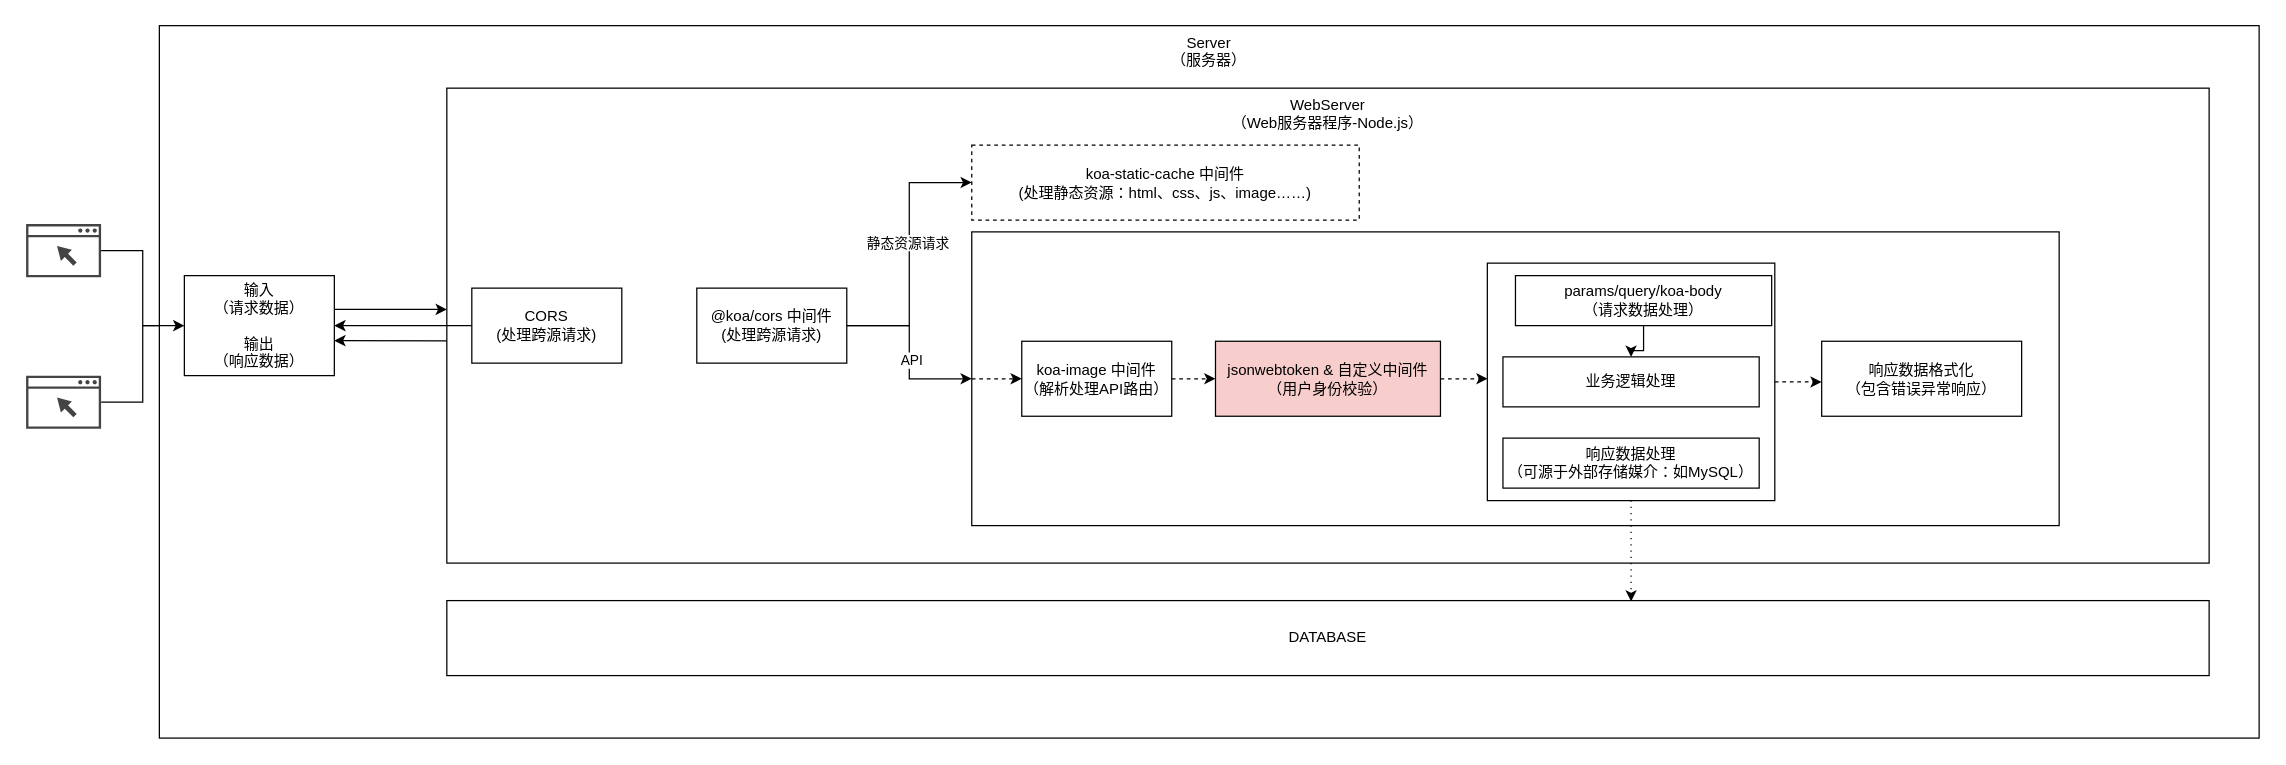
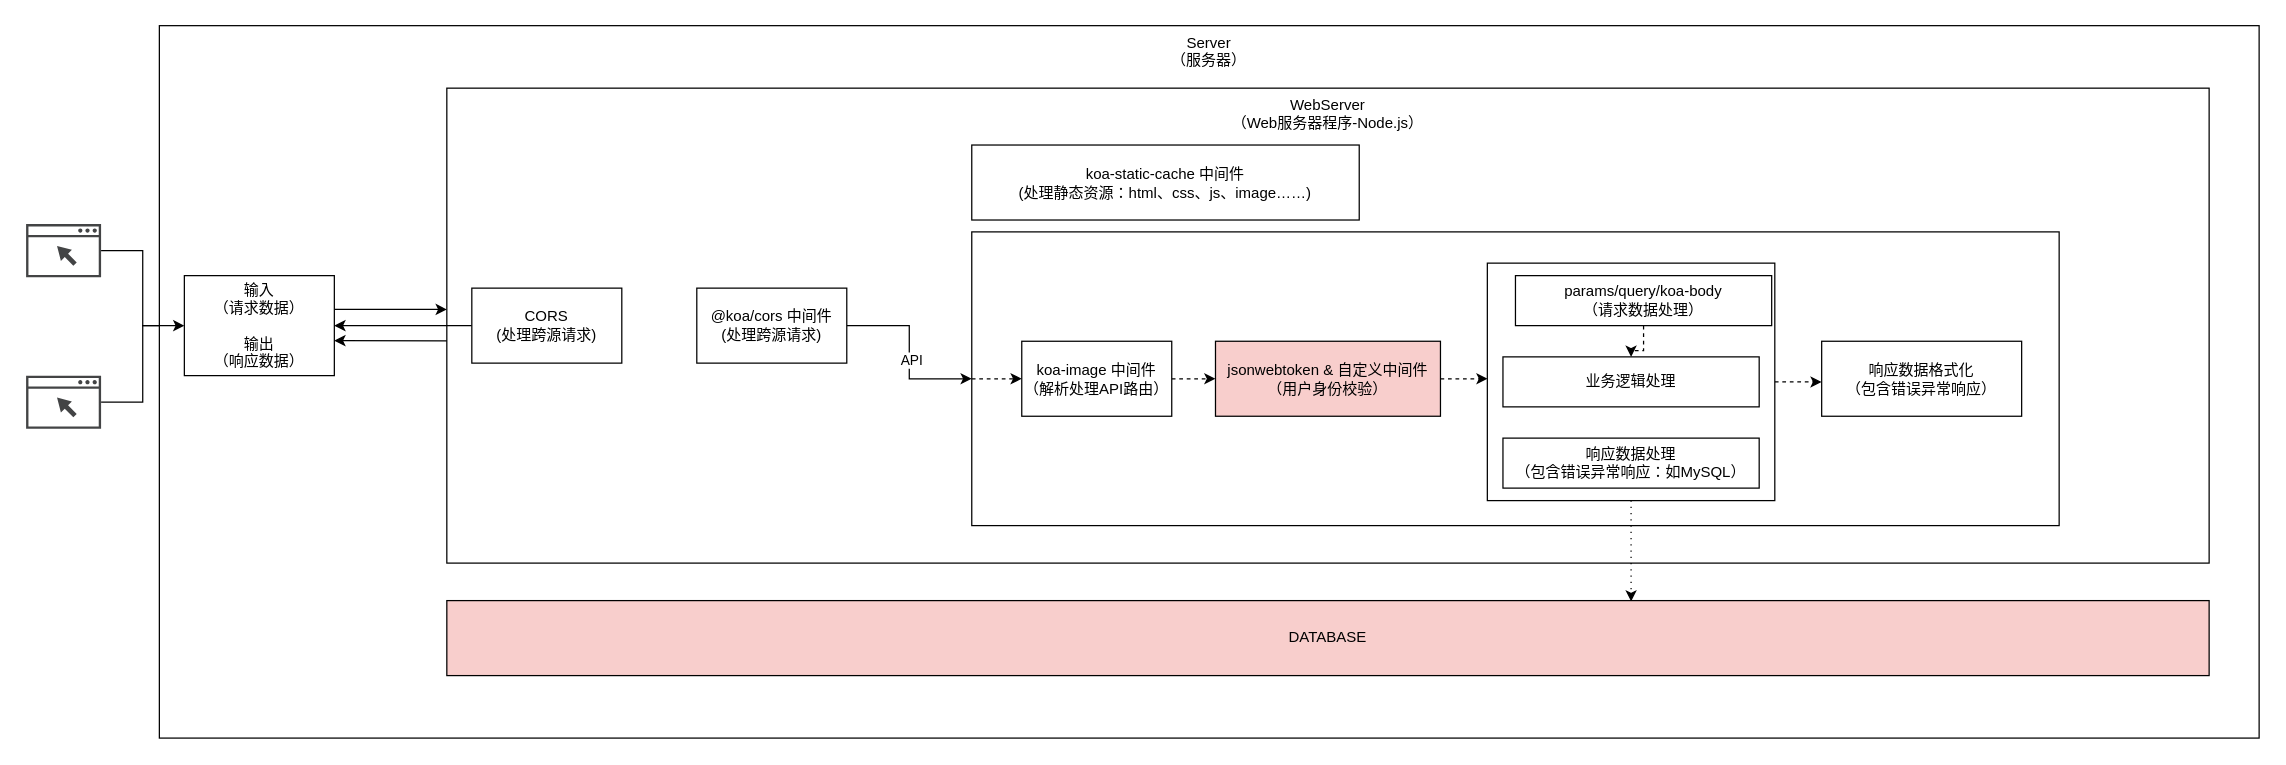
  <mxCell id="0" />
  <mxCell id="1" parent="0" />
  <mxCell id="2" style="edgeStyle=orthogonalEdgeStyle;rounded=0;orthogonalLoop=1;jettySize=auto;html=1;entryX=0;entryY=0.5;entryDx=0;entryDy=0;" edge="1" parent="1" source="3" target="7"><mxGeometry relative="1" as="geometry" /></mxCell>
  <mxCell id="3" value="" style="pointerEvents=1;shadow=0;dashed=0;html=1;strokeColor=none;fillColor=#434445;aspect=fixed;labelPosition=center;verticalLabelPosition=bottom;verticalAlign=top;align=center;outlineConnect=0;shape=mxgraph.vvd.web_browser;" vertex="1" parent="1"><mxGeometry x="20.38" y="300" width="60" height="42.6" as="geometry" /></mxCell>
  <mxCell id="4" value="Server&lt;br&gt;（服务器）" style="rounded=0;whiteSpace=wrap;html=1;verticalAlign=top;" vertex="1" parent="1"><mxGeometry x="127" y="20" width="1680" height="570" as="geometry" /></mxCell>
  <mxCell id="5" value="WebServer&lt;br&gt;（Web服务器程序-Node.js）" style="rounded=0;whiteSpace=wrap;html=1;verticalAlign=top;" vertex="1" parent="1"><mxGeometry x="357" y="70" width="1410" height="380" as="geometry" /></mxCell>
  <mxCell id="6" style="edgeStyle=orthogonalEdgeStyle;rounded=0;orthogonalLoop=1;jettySize=auto;html=1;exitX=1;exitY=0.5;exitDx=0;exitDy=0;entryX=0;entryY=0.5;entryDx=0;entryDy=0;" edge="1" parent="1"><mxGeometry relative="1" as="geometry"><mxPoint x="267" y="247" as="sourcePoint" /><mxPoint x="357" y="247" as="targetPoint" /></mxGeometry></mxCell>
  <mxCell id="7" value="输入&lt;br&gt;（请求数据）&lt;br&gt;&lt;br&gt;输出&lt;br&gt;（响应数据）" style="rounded=0;whiteSpace=wrap;html=1;" vertex="1" parent="1"><mxGeometry x="147" y="220" width="120" height="80" as="geometry" /></mxCell>
  <mxCell id="8" value="" style="edgeStyle=orthogonalEdgeStyle;rounded=0;orthogonalLoop=1;jettySize=auto;html=1;" edge="1" parent="1" source="9" target="7"><mxGeometry relative="1" as="geometry" /></mxCell>
  <mxCell id="9" value="CORS&lt;br&gt;(处理跨源请求)" style="rounded=0;whiteSpace=wrap;html=1;" vertex="1" parent="1"><mxGeometry x="377" y="230" width="120" height="60" as="geometry" /></mxCell>
- <mxCell id="10" value="" style="edgeStyle=orthogonalEdgeStyle;rounded=0;orthogonalLoop=1;jettySize=auto;html=1;entryX=0;entryY=0.5;entryDx=0;entryDy=0;" edge="1" parent="1" source="14" target="15"><mxGeometry relative="1" as="geometry" /></mxCell>
- <mxCell id="11" value="静态资源请求" style="edgeLabel;html=1;align=center;verticalAlign=middle;resizable=0;points=[];" vertex="1" connectable="0" parent="10"><mxGeometry x="0.09" y="2" relative="1" as="geometry"><mxPoint as="offset" /></mxGeometry></mxCell>
  <mxCell id="12" style="edgeStyle=orthogonalEdgeStyle;rounded=0;orthogonalLoop=1;jettySize=auto;html=1;exitX=1;exitY=0.5;exitDx=0;exitDy=0;entryX=0;entryY=0.5;entryDx=0;entryDy=0;" edge="1" parent="1" source="14" target="16"><mxGeometry relative="1" as="geometry" /></mxCell>
  <mxCell id="13" value="API" style="edgeLabel;html=1;align=center;verticalAlign=middle;resizable=0;points=[];" vertex="1" connectable="0" parent="12"><mxGeometry x="0.06" y="1" relative="1" as="geometry"><mxPoint y="1" as="offset" /></mxGeometry></mxCell>
  <mxCell id="14" value="@koa/cors 中间件&lt;br&gt;(处理跨源请求)" style="rounded=0;whiteSpace=wrap;html=1;" vertex="1" parent="1"><mxGeometry x="557" y="230" width="120" height="60" as="geometry" /></mxCell>
- <mxCell id="15" value="koa-static-cache 中间件&lt;br&gt;(处理静态资源：html、css、js、image……)" style="rounded=0;whiteSpace=wrap;html=1;dashed=1;" vertex="1" parent="1"><mxGeometry x="777" y="115.5" width="310" height="60" as="geometry" /></mxCell>
+ <mxCell id="15" value="koa-static-cache 中间件&lt;br&gt;(处理静态资源：html、css、js、image……)" style="rounded=0;whiteSpace=wrap;html=1;" vertex="1" parent="1"><mxGeometry x="777" y="115.5" width="310" height="60" as="geometry" /></mxCell>
  <mxCell id="16" value="" style="rounded=0;whiteSpace=wrap;html=1;" vertex="1" parent="1"><mxGeometry x="777" y="185" width="870" height="235" as="geometry" /></mxCell>
  <mxCell id="17" style="edgeStyle=orthogonalEdgeStyle;rounded=0;orthogonalLoop=1;jettySize=auto;html=1;exitX=1;exitY=0.5;exitDx=0;exitDy=0;entryX=0;entryY=0.5;entryDx=0;entryDy=0;dashed=1;" edge="1" parent="1" source="18" target="20"><mxGeometry relative="1" as="geometry" /></mxCell>
  <mxCell id="18" value="koa-image 中间件&lt;br&gt;（解析处理API路由）" style="rounded=0;whiteSpace=wrap;html=1;" vertex="1" parent="1"><mxGeometry x="817" y="272.5" width="120" height="60" as="geometry" /></mxCell>
  <mxCell id="19" style="edgeStyle=orthogonalEdgeStyle;rounded=0;orthogonalLoop=1;jettySize=auto;html=1;exitX=1;exitY=0.5;exitDx=0;exitDy=0;entryX=0.001;entryY=0.49;entryDx=0;entryDy=0;entryPerimeter=0;dashed=1;" edge="1" parent="1" source="20" target="22"><mxGeometry relative="1" as="geometry" /></mxCell>
  <mxCell id="20" value="jsonwebtoken &amp;amp; 自定义中间件&lt;br&gt;（用户身份校验）" style="rounded=0;whiteSpace=wrap;html=1;fillColor=#f8cecc;" vertex="1" parent="1"><mxGeometry x="972" y="272.5" width="180" height="60" as="geometry" /></mxCell>
  <mxCell id="21" style="edgeStyle=orthogonalEdgeStyle;rounded=0;orthogonalLoop=1;jettySize=auto;html=1;exitX=1;exitY=0.5;exitDx=0;exitDy=0;entryX=0;entryY=0.542;entryDx=0;entryDy=0;entryPerimeter=0;dashed=1;" edge="1" parent="1" source="22" target="29"><mxGeometry relative="1" as="geometry" /></mxCell>
  <mxCell id="22" value="" style="rounded=0;whiteSpace=wrap;html=1;" vertex="1" parent="1"><mxGeometry x="1189.5" y="210" width="230" height="190" as="geometry" /></mxCell>
- <mxCell id="23" value="" style="edgeStyle=orthogonalEdgeStyle;rounded=0;orthogonalLoop=1;jettySize=auto;html=1;dashed=0;" edge="1" parent="1" source="24" target="25"><mxGeometry relative="1" as="geometry" /></mxCell>
+ <mxCell id="23" value="" style="edgeStyle=orthogonalEdgeStyle;rounded=0;orthogonalLoop=1;jettySize=auto;html=1;dashed=1;" edge="1" parent="1" source="24" target="25"><mxGeometry relative="1" as="geometry" /></mxCell>
  <mxCell id="24" value="params/query/koa-body&lt;br&gt;（请求数据处理）" style="rounded=0;whiteSpace=wrap;html=1;" vertex="1" parent="1"><mxGeometry x="1212" y="220" width="205" height="40" as="geometry" /></mxCell>
  <mxCell id="25" value="业务逻辑处理" style="rounded=0;whiteSpace=wrap;html=1;" vertex="1" parent="1"><mxGeometry x="1202" y="285" width="205" height="40" as="geometry" /></mxCell>
  <mxCell id="26" value="" style="edgeStyle=orthogonalEdgeStyle;orthogonalLoop=1;jettySize=auto;html=1;rounded=0;dashed=1;exitX=0.5;exitY=1;exitDx=0;exitDy=0;entryX=0.672;entryY=0.011;entryDx=0;entryDy=0;entryPerimeter=0;dashPattern=1 4;" edge="1" parent="1" source="22" target="28"><mxGeometry relative="1" as="geometry"><mxPoint x="1305" y="410" as="sourcePoint" /><Array as="points"><mxPoint x="1305" y="440" /><mxPoint x="1305" y="440" /><mxPoint x="1305" y="481" /></Array></mxGeometry></mxCell>
- <mxCell id="27" value="响应数据处理&lt;br&gt;（可源于外部存储媒介：如MySQL）" style="rounded=0;whiteSpace=wrap;html=1;" vertex="1" parent="1"><mxGeometry x="1202" y="350" width="205" height="40" as="geometry" /></mxCell>
- <mxCell id="28" value="DATABASE" style="rounded=0;whiteSpace=wrap;html=1;" vertex="1" parent="1"><mxGeometry x="357" y="480" width="1410" height="60" as="geometry" /></mxCell>
+ <mxCell id="27" value="响应数据处理&lt;br&gt;（包含错误异常响应：如MySQL）" style="rounded=0;whiteSpace=wrap;html=1;" vertex="1" parent="1"><mxGeometry x="1202" y="350" width="205" height="40" as="geometry" /></mxCell>
+ <mxCell id="28" value="DATABASE" style="rounded=0;whiteSpace=wrap;html=1;fillColor=#f8cecc;" vertex="1" parent="1"><mxGeometry x="357" y="480" width="1410" height="60" as="geometry" /></mxCell>
  <mxCell id="29" value="响应数据格式化&lt;br&gt;（包含错误异常响应）" style="rounded=0;whiteSpace=wrap;html=1;" vertex="1" parent="1"><mxGeometry x="1457" y="272.5" width="160" height="60" as="geometry" /></mxCell>
  <mxCell id="30" value="" style="pointerEvents=1;shadow=0;dashed=0;html=1;strokeColor=none;fillColor=#434445;aspect=fixed;labelPosition=center;verticalLabelPosition=bottom;verticalAlign=top;align=center;outlineConnect=0;shape=mxgraph.vvd.web_browser;" vertex="1" parent="1"><mxGeometry x="20.38" y="178.7" width="60" height="42.6" as="geometry" /></mxCell>
  <mxCell id="31" style="edgeStyle=orthogonalEdgeStyle;rounded=0;orthogonalLoop=1;jettySize=auto;html=1;entryX=0;entryY=0.5;entryDx=0;entryDy=0;" edge="1" parent="1" source="30" target="7"><mxGeometry relative="1" as="geometry" /></mxCell>
  <mxCell id="32" value="" style="endArrow=classic;html=1;entryX=1;entryY=0.75;entryDx=0;entryDy=0;exitX=0;exitY=0.553;exitDx=0;exitDy=0;exitPerimeter=0;" edge="1" parent="1"><mxGeometry width="50" height="50" relative="1" as="geometry"><mxPoint x="357" y="272.14" as="sourcePoint" /><mxPoint x="267" y="272" as="targetPoint" /></mxGeometry></mxCell>
  <mxCell id="33" style="edgeStyle=orthogonalEdgeStyle;rounded=0;orthogonalLoop=1;jettySize=auto;html=1;exitX=0;exitY=0.5;exitDx=0;exitDy=0;entryX=0;entryY=0.5;entryDx=0;entryDy=0;dashed=1;" edge="1" parent="1" source="16" target="18"><mxGeometry relative="1" as="geometry" /></mxCell>
